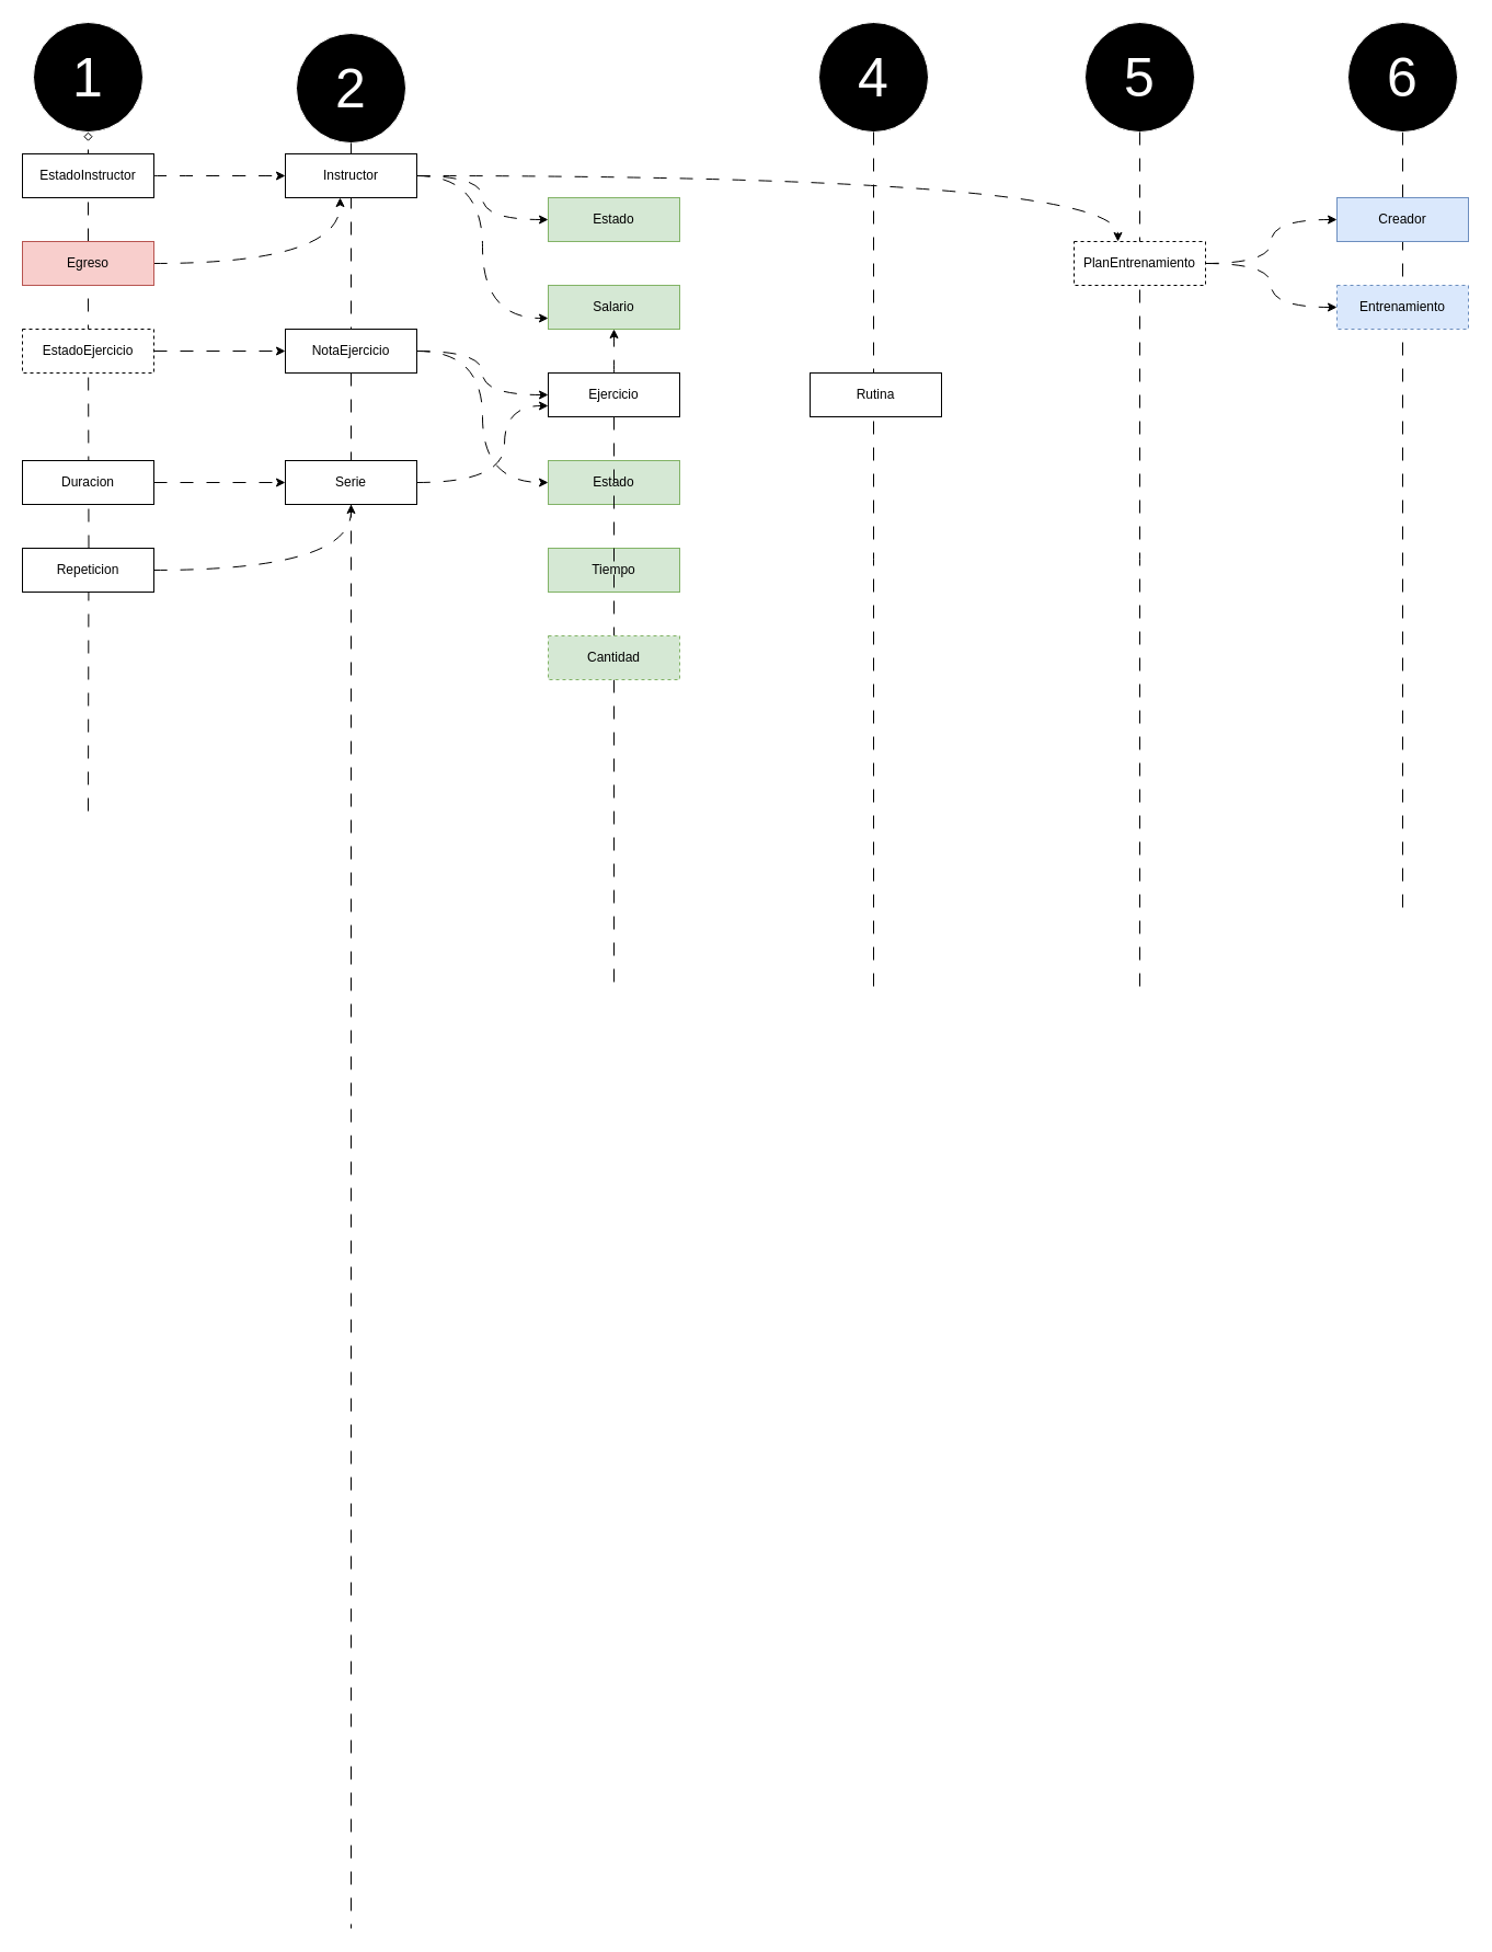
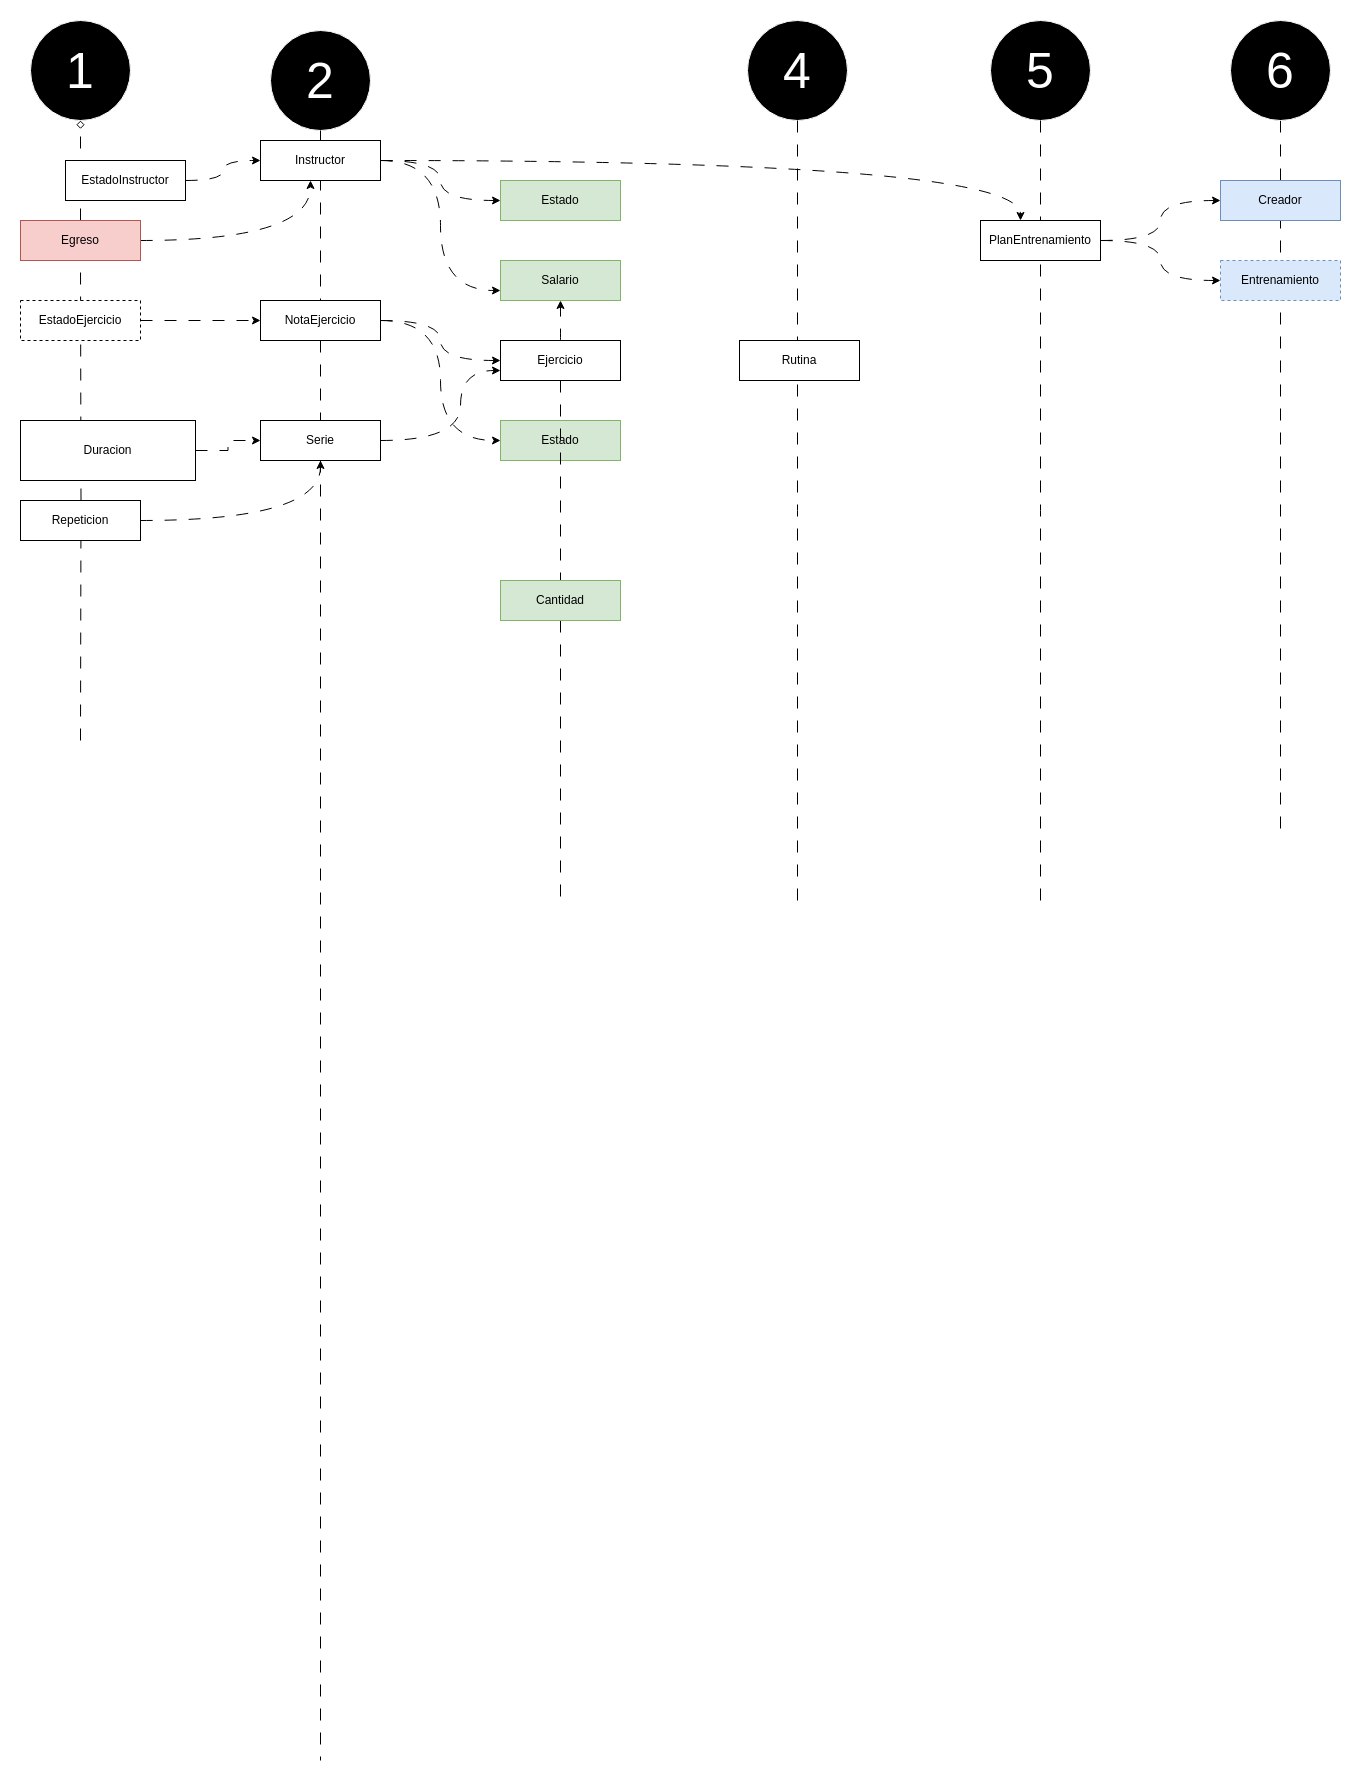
  <mxCell id="0" />
  <mxCell id="1" parent="0" />
  <mxCell id="2" value="1" style="ellipse;whiteSpace=wrap;html=1;aspect=fixed;fillColor=#000000;strokeColor=#FFFFFF;fontColor=#FFFFFF;fontSize=50;" vertex="1" parent="1"><mxGeometry x="30" width="100" height="100" as="geometry" y="20" /></mxCell>
  <mxCell id="3" value="2" style="ellipse;whiteSpace=wrap;html=1;aspect=fixed;fillColor=#000000;strokeColor=#FFFFFF;fontColor=#FFFFFF;fontSize=50;" vertex="1" parent="1"><mxGeometry x="270" y="30" width="100" height="100" as="geometry" /></mxCell>
  <mxCell id="4" style="edgeStyle=orthogonalEdgeStyle;rounded=0;orthogonalLoop=1;jettySize=auto;html=1;fontSize=50;fontColor=#FFFFFF;endArrow=none;endFill=0;dashed=1;dashPattern=12 12;" edge="1" parent="1" source="23"><mxGeometry relative="1" as="geometry"><mxPoint x="320" y="1760" as="targetPoint" /><mxPoint x="319.5" y="260" as="sourcePoint" /><Array as="points"><mxPoint x="320" y="1560" /></Array></mxGeometry></mxCell>
  <mxCell id="5" value="" style="edgeStyle=orthogonalEdgeStyle;rounded=0;orthogonalLoop=1;jettySize=auto;html=1;fontSize=50;fontColor=#FFFFFF;endArrow=diamond;endFill=0;dashed=1;dashPattern=12 12;startArrow=none;" edge="1" parent="1" target="2" source="14"><mxGeometry relative="1" as="geometry"><mxPoint x="80" y="1313" as="targetPoint" /><mxPoint x="80" y="740" as="sourcePoint" /><Array as="points" /></mxGeometry></mxCell>
  <mxCell id="6" value="" style="edgeStyle=orthogonalEdgeStyle;rounded=0;orthogonalLoop=1;jettySize=auto;html=1;fontSize=50;fontColor=#FFFFFF;endArrow=none;endFill=0;dashed=1;dashPattern=12 12;startArrow=none;" edge="1" parent="1" source="39"><mxGeometry relative="1" as="geometry"><mxPoint x="560" y="900" as="targetPoint" /><mxPoint x="560" y="120" as="sourcePoint" /></mxGeometry></mxCell>
  <mxCell id="7" style="edgeStyle=orthogonalEdgeStyle;rounded=0;orthogonalLoop=1;jettySize=auto;html=1;entryX=0;entryY=0.5;entryDx=0;entryDy=0;curved=1;dashed=1;dashPattern=12 12;" edge="1" parent="1" source="8" target="25"><mxGeometry relative="1" as="geometry" /></mxCell>
- <mxCell id="8" value="EstadoInstructor" style="rounded=0;whiteSpace=wrap;html=1;" vertex="1" parent="1"><mxGeometry y="140" width="120" height="40" as="geometry" x="20" /></mxCell>
+ <mxCell id="8" value="EstadoInstructor" style="rounded=0;whiteSpace=wrap;html=1;" vertex="1" parent="1"><mxGeometry x="65" y="160" width="120" height="40" as="geometry" /></mxCell>
  <mxCell id="9" style="edgeStyle=orthogonalEdgeStyle;rounded=0;orthogonalLoop=1;jettySize=auto;html=1;curved=1;dashed=1;dashPattern=12 12;" edge="1" parent="1" source="25" target="11"><mxGeometry relative="1" as="geometry" /></mxCell>
  <mxCell id="10" style="edgeStyle=orthogonalEdgeStyle;rounded=0;orthogonalLoop=1;jettySize=auto;html=1;entryX=0;entryY=0.75;entryDx=0;entryDy=0;curved=1;dashed=1;dashPattern=12 12;" edge="1" parent="1" source="25" target="15"><mxGeometry relative="1" as="geometry" /></mxCell>
  <mxCell id="11" value="Estado" style="rounded=0;whiteSpace=wrap;html=1;fillColor=#d5e8d4;strokeColor=#82b366;" vertex="1" parent="1"><mxGeometry x="500" y="180" width="120" height="40" as="geometry" /></mxCell>
  <mxCell id="12" value="" style="edgeStyle=orthogonalEdgeStyle;rounded=0;orthogonalLoop=1;jettySize=auto;html=1;fontSize=50;fontColor=#FFFFFF;endArrow=none;endFill=0;dashed=1;dashPattern=12 12;startArrow=none;" edge="1" parent="1" target="14"><mxGeometry relative="1" as="geometry"><mxPoint x="80" y="120" as="targetPoint" /><mxPoint x="80" y="740" as="sourcePoint" /><Array as="points" /></mxGeometry></mxCell>
  <mxCell id="13" style="edgeStyle=orthogonalEdgeStyle;rounded=0;orthogonalLoop=1;jettySize=auto;html=1;curved=1;dashed=1;dashPattern=12 12;" edge="1" parent="1" source="14" target="25"><mxGeometry relative="1" as="geometry"><Array as="points"><mxPoint x="310" y="240" /></Array></mxGeometry></mxCell>
  <mxCell id="14" value="Egreso" style="rounded=0;whiteSpace=wrap;html=1;fillColor=#f8cecc;strokeColor=#b85450;" vertex="1" parent="1"><mxGeometry y="220" width="120" height="40" as="geometry" x="20" /></mxCell>
  <mxCell id="15" value="Salario" style="rounded=0;whiteSpace=wrap;html=1;fillColor=#d5e8d4;strokeColor=#82b366;" vertex="1" parent="1"><mxGeometry x="500" y="260" width="120" height="40" as="geometry" /></mxCell>
  <mxCell id="16" value="4" style="ellipse;whiteSpace=wrap;html=1;aspect=fixed;fillColor=#000000;strokeColor=#FFFFFF;fontColor=#FFFFFF;fontSize=50;" vertex="1" parent="1"><mxGeometry x="747" width="100" height="100" as="geometry" y="20" /></mxCell>
  <mxCell id="17" value="" style="edgeStyle=orthogonalEdgeStyle;rounded=0;orthogonalLoop=1;jettySize=auto;html=1;fontSize=50;fontColor=#FFFFFF;endArrow=none;endFill=0;dashed=1;dashPattern=12 12;startArrow=none;" edge="1" parent="1" source="16"><mxGeometry relative="1" as="geometry"><mxPoint x="797" y="900" as="targetPoint" /><mxPoint x="797" y="120" as="sourcePoint" /></mxGeometry></mxCell>
  <mxCell id="18" style="edgeStyle=orthogonalEdgeStyle;rounded=0;orthogonalLoop=1;jettySize=auto;html=1;dashed=1;dashPattern=12 12;" edge="1" parent="1" source="19" target="23"><mxGeometry relative="1" as="geometry" /></mxCell>
  <mxCell id="19" value="EstadoEjercicio" style="rounded=0;whiteSpace=wrap;html=1;dashed=1;" vertex="1" parent="1"><mxGeometry y="300" width="120" height="40" as="geometry" x="20" /></mxCell>
  <mxCell id="20" value="" style="edgeStyle=orthogonalEdgeStyle;rounded=0;orthogonalLoop=1;jettySize=auto;html=1;fontSize=50;fontColor=#FFFFFF;endArrow=none;endFill=0;dashed=1;dashPattern=12 12;" edge="1" parent="1" source="3" target="23"><mxGeometry relative="1" as="geometry"><mxPoint x="320" y="1760" as="targetPoint" /><mxPoint x="320" y="120" as="sourcePoint" /><Array as="points" /></mxGeometry></mxCell>
  <mxCell id="21" style="edgeStyle=orthogonalEdgeStyle;rounded=0;orthogonalLoop=1;jettySize=auto;html=1;curved=1;dashed=1;dashPattern=12 12;" edge="1" parent="1" source="23" target="27"><mxGeometry relative="1" as="geometry" /></mxCell>
  <mxCell id="22" style="edgeStyle=orthogonalEdgeStyle;rounded=0;orthogonalLoop=1;jettySize=auto;html=1;entryX=0;entryY=0.5;entryDx=0;entryDy=0;curved=1;dashed=1;dashPattern=12 12;" edge="1" parent="1" source="23" target="28"><mxGeometry relative="1" as="geometry" /></mxCell>
  <mxCell id="23" value="NotaEjercicio" style="rounded=0;whiteSpace=wrap;html=1;" vertex="1" parent="1"><mxGeometry x="260" y="300" width="120" height="40" as="geometry" /></mxCell>
  <mxCell id="24" style="edgeStyle=orthogonalEdgeStyle;rounded=0;orthogonalLoop=1;jettySize=auto;html=1;curved=1;dashed=1;dashPattern=12 12;" edge="1" parent="1" source="25" target="43"><mxGeometry relative="1" as="geometry"><Array as="points"><mxPoint x="1020" y="160" /></Array></mxGeometry></mxCell>
  <mxCell id="25" value="Instructor" style="rounded=0;whiteSpace=wrap;html=1;" vertex="1" parent="1"><mxGeometry x="260" y="140" width="120" height="40" as="geometry" /></mxCell>
  <mxCell id="26" style="edgeStyle=orthogonalEdgeStyle;rounded=0;orthogonalLoop=1;jettySize=auto;html=1;curved=1;dashed=1;dashPattern=12 12;" edge="1" parent="1" source="27" target="15"><mxGeometry relative="1" as="geometry" /></mxCell>
  <mxCell id="27" value="Ejercicio" style="rounded=0;whiteSpace=wrap;html=1;" vertex="1" parent="1"><mxGeometry x="500" y="340" width="120" height="40" as="geometry" /></mxCell>
  <mxCell id="28" value="Estado" style="rounded=0;whiteSpace=wrap;html=1;fillColor=#d5e8d4;strokeColor=#82b366;" vertex="1" parent="1"><mxGeometry x="500" y="420" width="120" height="40" as="geometry" /></mxCell>
  <mxCell id="29" style="edgeStyle=orthogonalEdgeStyle;rounded=0;orthogonalLoop=1;jettySize=auto;html=1;entryX=0;entryY=0.5;entryDx=0;entryDy=0;dashed=1;dashPattern=12 12;" edge="1" parent="1" source="30" target="34"><mxGeometry relative="1" as="geometry" /></mxCell>
- <mxCell id="30" value="Duracion" style="rounded=0;whiteSpace=wrap;html=1;" vertex="1" parent="1"><mxGeometry y="420" width="120" height="40" as="geometry" x="20" /></mxCell>
+ <mxCell id="30" value="Duracion" style="rounded=0;whiteSpace=wrap;html=1;" vertex="1" parent="1"><mxGeometry x="20" y="420" width="175" height="60" as="geometry" /></mxCell>
  <mxCell id="31" style="edgeStyle=orthogonalEdgeStyle;rounded=0;orthogonalLoop=1;jettySize=auto;html=1;curved=1;dashed=1;dashPattern=12 12;" edge="1" parent="1" source="32" target="34"><mxGeometry relative="1" as="geometry" /></mxCell>
  <mxCell id="32" value="Repeticion" style="rounded=0;whiteSpace=wrap;html=1;" vertex="1" parent="1"><mxGeometry y="500" width="120" height="40" as="geometry" x="20" /></mxCell>
  <mxCell id="33" style="edgeStyle=orthogonalEdgeStyle;rounded=0;orthogonalLoop=1;jettySize=auto;html=1;curved=1;dashed=1;dashPattern=12 12;" edge="1" parent="1" source="34" target="27"><mxGeometry relative="1" as="geometry"><Array as="points"><mxPoint x="460" y="440" /><mxPoint x="460" y="370" /></Array></mxGeometry></mxCell>
  <mxCell id="34" value="Serie" style="rounded=0;whiteSpace=wrap;html=1;" vertex="1" parent="1"><mxGeometry x="260" y="420" width="120" height="40" as="geometry" /></mxCell>
  <mxCell id="35" value="5" style="ellipse;whiteSpace=wrap;html=1;aspect=fixed;fillColor=#000000;strokeColor=#FFFFFF;fontColor=#FFFFFF;fontSize=50;" vertex="1" parent="1"><mxGeometry x="990" width="100" height="100" as="geometry" y="20" /></mxCell>
  <mxCell id="36" value="" style="edgeStyle=orthogonalEdgeStyle;rounded=0;orthogonalLoop=1;jettySize=auto;html=1;fontSize=50;fontColor=#FFFFFF;endArrow=none;endFill=0;dashed=1;dashPattern=12 12;startArrow=none;" edge="1" parent="1" source="35"><mxGeometry relative="1" as="geometry"><mxPoint x="1040" y="900" as="targetPoint" /><mxPoint x="1040" y="120" as="sourcePoint" /></mxGeometry></mxCell>
- <mxCell id="37" value="Tiempo" style="rounded=0;whiteSpace=wrap;html=1;fillColor=#d5e8d4;strokeColor=#82b366;" vertex="1" parent="1"><mxGeometry x="500" y="500" width="120" height="40" as="geometry" /></mxCell>
  <mxCell id="38" value="" style="edgeStyle=orthogonalEdgeStyle;rounded=0;orthogonalLoop=1;jettySize=auto;html=1;fontSize=50;fontColor=#FFFFFF;endArrow=none;endFill=0;dashed=1;dashPattern=12 12;startArrow=none;" edge="1" parent="1" source="27" target="39"><mxGeometry relative="1" as="geometry"><mxPoint x="560" y="900" as="targetPoint" /><mxPoint x="560" y="380" as="sourcePoint" /></mxGeometry></mxCell>
- <mxCell id="39" value="Cantidad" style="rounded=0;whiteSpace=wrap;html=1;fillColor=#d5e8d4;strokeColor=#82b366;dashed=1;" vertex="1" parent="1"><mxGeometry x="500" y="580" width="120" height="40" as="geometry" /></mxCell>
+ <mxCell id="39" value="Cantidad" style="rounded=0;whiteSpace=wrap;html=1;fillColor=#d5e8d4;strokeColor=#82b366;" vertex="1" parent="1"><mxGeometry x="500" y="580" width="120" height="40" as="geometry" /></mxCell>
  <mxCell id="40" value="Rutina" style="rounded=0;whiteSpace=wrap;html=1;" vertex="1" parent="1"><mxGeometry x="739" y="340" width="120" height="40" as="geometry" /></mxCell>
  <mxCell id="41" style="edgeStyle=orthogonalEdgeStyle;rounded=0;orthogonalLoop=1;jettySize=auto;html=1;curved=1;dashed=1;dashPattern=12 12;" edge="1" parent="1" source="43" target="46"><mxGeometry relative="1" as="geometry" /></mxCell>
  <mxCell id="42" style="edgeStyle=orthogonalEdgeStyle;rounded=0;orthogonalLoop=1;jettySize=auto;html=1;entryX=0;entryY=0.5;entryDx=0;entryDy=0;curved=1;dashed=1;dashPattern=12 12;" edge="1" parent="1" source="43" target="47"><mxGeometry relative="1" as="geometry" /></mxCell>
- <mxCell id="43" value="PlanEntrenamiento" style="rounded=0;whiteSpace=wrap;html=1;dashed=1;" vertex="1" parent="1"><mxGeometry x="980" y="220" width="120" height="40" as="geometry" /></mxCell>
+ <mxCell id="43" value="PlanEntrenamiento" style="rounded=0;whiteSpace=wrap;html=1;" vertex="1" parent="1"><mxGeometry x="980" y="220" width="120" height="40" as="geometry" /></mxCell>
  <mxCell id="44" style="edgeStyle=orthogonalEdgeStyle;rounded=0;orthogonalLoop=1;jettySize=auto;html=1;dashed=1;dashPattern=12 12;endArrow=none;endFill=0;" edge="1" parent="1" source="45"><mxGeometry relative="1" as="geometry"><mxPoint x="1280" y="831" as="targetPoint" /></mxGeometry></mxCell>
  <mxCell id="45" value="6" style="ellipse;whiteSpace=wrap;html=1;aspect=fixed;fillColor=#000000;strokeColor=#FFFFFF;fontColor=#FFFFFF;fontSize=50;" vertex="1" parent="1"><mxGeometry x="1230" width="100" height="100" as="geometry" y="20" /></mxCell>
  <mxCell id="46" value="Creador" style="rounded=0;whiteSpace=wrap;html=1;fillColor=#dae8fc;strokeColor=#6c8ebf;" vertex="1" parent="1"><mxGeometry x="1220" y="180" width="120" height="40" as="geometry" /></mxCell>
  <mxCell id="47" value="Entrenamiento" style="rounded=0;whiteSpace=wrap;html=1;fillColor=#dae8fc;strokeColor=#6c8ebf;dashed=1;" vertex="1" parent="1"><mxGeometry x="1220" y="260" width="120" height="40" as="geometry" /></mxCell>
